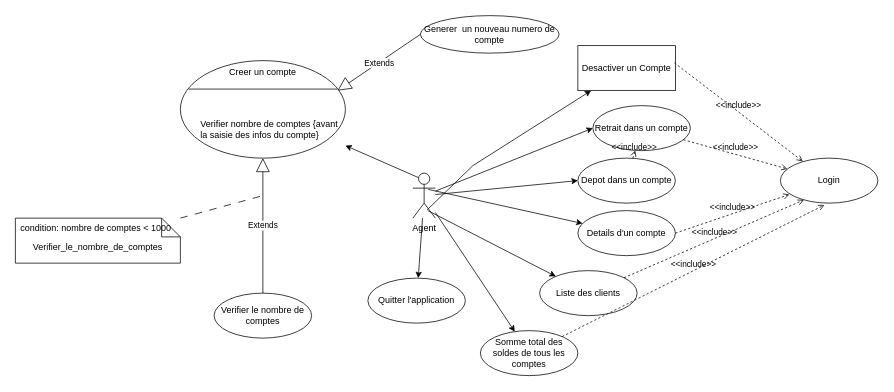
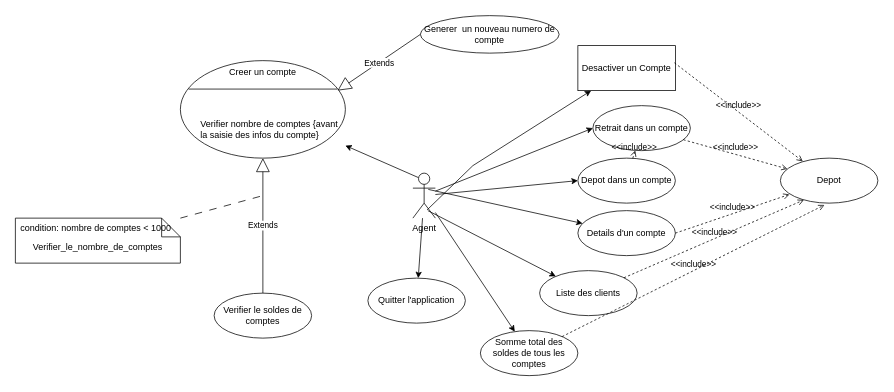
  <mxCell id="0" />
  <mxCell id="1" parent="0" />
  <mxCell id="2" style="rounded=0;orthogonalLoop=1;jettySize=auto;html=1;exitX=0.25;exitY=0.1;exitDx=0;exitDy=0;exitPerimeter=0;" edge="1" parent="1" source="7" target="25"><mxGeometry relative="1" as="geometry"><mxPoint x="430" y="280" as="sourcePoint" /><mxPoint x="520" y="180" as="targetPoint" /></mxGeometry></mxCell>
  <mxCell id="3" style="rounded=0;orthogonalLoop=1;jettySize=auto;html=1;entryX=0;entryY=0.5;entryDx=0;entryDy=0;" edge="1" parent="1" source="7" target="13"><mxGeometry relative="1" as="geometry" /></mxCell>
  <mxCell id="4" style="rounded=0;orthogonalLoop=1;jettySize=auto;html=1;entryX=0;entryY=0.5;entryDx=0;entryDy=0;" edge="1" parent="1" source="7" target="14"><mxGeometry relative="1" as="geometry" /></mxCell>
  <mxCell id="5" style="rounded=0;orthogonalLoop=1;jettySize=auto;html=1;" edge="1" parent="1" source="7" target="16"><mxGeometry relative="1" as="geometry" /></mxCell>
  <mxCell id="6" style="rounded=0;orthogonalLoop=1;jettySize=auto;html=1;" edge="1" parent="1" source="7" target="17"><mxGeometry relative="1" as="geometry" /></mxCell>
  <mxCell id="7" value="Agent" style="shape=umlActor;verticalLabelPosition=bottom;verticalAlign=top;html=1;" vertex="1" parent="1"><mxGeometry x="550" y="230" width="30" height="60" as="geometry" /></mxCell>
  <mxCell id="8" style="rounded=0;orthogonalLoop=1;jettySize=auto;html=1;exitX=0.686;exitY=0.362;exitDx=0;exitDy=0;exitPerimeter=0;" edge="1" parent="1" source="7" target="12"><mxGeometry relative="1" as="geometry" /></mxCell>
  <mxCell id="9" style="rounded=0;orthogonalLoop=1;jettySize=auto;html=1;" edge="1" parent="1" target="15"><mxGeometry relative="1" as="geometry"><mxPoint x="570" y="280" as="sourcePoint" /></mxGeometry></mxCell>
  <mxCell id="10" style="rounded=0;orthogonalLoop=1;jettySize=auto;html=1;exitX=0.633;exitY=0.817;exitDx=0;exitDy=0;exitPerimeter=0;" edge="1" parent="1" source="7" target="11"><mxGeometry relative="1" as="geometry"><mxPoint x="430" y="292.206" as="sourcePoint" /><Array as="points"><mxPoint x="630" y="220" /></Array></mxGeometry></mxCell>
  <mxCell id="11" value="Desactiver un Compte" style="html=1;whiteSpace=wrap;rounded=0;" vertex="1" parent="1"><mxGeometry x="770" y="60" width="130" height="60" as="geometry" /></mxCell>
  <mxCell id="12" value="Details d'un compte" style="ellipse;html=1;whiteSpace=wrap;" vertex="1" parent="1"><mxGeometry x="770" y="280" width="130" height="60" as="geometry" /></mxCell>
  <mxCell id="13" value="Depot dans un compte" style="ellipse;html=1;whiteSpace=wrap;" vertex="1" parent="1"><mxGeometry x="770" y="210" width="130" height="60" as="geometry" /></mxCell>
  <mxCell id="14" value="Retrait dans un compte" style="ellipse;html=1;whiteSpace=wrap;" vertex="1" parent="1"><mxGeometry x="790" y="140" width="130" height="60" as="geometry" /></mxCell>
  <mxCell id="15" value="Liste des clients" style="ellipse;html=1;whiteSpace=wrap;" vertex="1" parent="1"><mxGeometry x="719" y="360" width="130" height="60" as="geometry" /></mxCell>
  <mxCell id="16" value="Somme total des soldes de tous les comptes" style="ellipse;html=1;whiteSpace=wrap;" vertex="1" parent="1"><mxGeometry x="640" y="440" width="130" height="60" as="geometry" /></mxCell>
  <mxCell id="17" value="Quitter l'application" style="ellipse;html=1;whiteSpace=wrap;" vertex="1" parent="1"><mxGeometry x="490" y="370" width="130" height="60" as="geometry" /></mxCell>
- <mxCell id="18" value="Login" style="ellipse;html=1;whiteSpace=wrap;" vertex="1" parent="1"><mxGeometry x="1040" y="210" width="130" height="60" as="geometry" /></mxCell>
+ <mxCell id="18" value="Depot" style="ellipse;html=1;whiteSpace=wrap;" vertex="1" parent="1"><mxGeometry x="1040" y="210" width="130" height="60" as="geometry" /></mxCell>
  <mxCell id="19" value="&amp;lt;&amp;lt;include&amp;gt;&amp;gt;" style="html=1;verticalAlign=bottom;labelBackgroundColor=none;endArrow=open;endFill=0;dashed=1;rounded=0;exitX=0.99;exitY=0.381;exitDx=0;exitDy=0;exitPerimeter=0;entryX=0.23;entryY=0.072;entryDx=0;entryDy=0;entryPerimeter=0;" edge="1" parent="1" source="11" target="18"><mxGeometry width="160" relative="1" as="geometry"><mxPoint x="830" y="120" as="sourcePoint" /><mxPoint x="990" y="120" as="targetPoint" /></mxGeometry></mxCell>
  <mxCell id="20" value="&amp;lt;&amp;lt;include&amp;gt;&amp;gt;" style="html=1;verticalAlign=bottom;labelBackgroundColor=none;endArrow=open;endFill=0;dashed=1;rounded=0;" edge="1" parent="1" source="14" target="18"><mxGeometry width="160" relative="1" as="geometry"><mxPoint x="830" y="120" as="sourcePoint" /><mxPoint x="990" y="120" as="targetPoint" /></mxGeometry></mxCell>
  <mxCell id="21" value="&amp;lt;&amp;lt;include&amp;gt;&amp;gt;" style="html=1;verticalAlign=bottom;labelBackgroundColor=none;endArrow=open;endFill=0;dashed=1;rounded=0;" edge="1" parent="1" source="13" target="14"><mxGeometry width="160" relative="1" as="geometry"><mxPoint x="830" y="120" as="sourcePoint" /><mxPoint x="990" y="120" as="targetPoint" /></mxGeometry></mxCell>
  <mxCell id="22" value="&amp;lt;&amp;lt;include&amp;gt;&amp;gt;" style="html=1;verticalAlign=bottom;labelBackgroundColor=none;endArrow=open;endFill=0;dashed=1;rounded=0;exitX=1;exitY=0.5;exitDx=0;exitDy=0;entryX=0.093;entryY=0.807;entryDx=0;entryDy=0;entryPerimeter=0;" edge="1" parent="1" source="12" target="18"><mxGeometry width="160" relative="1" as="geometry"><mxPoint x="830" y="310" as="sourcePoint" /><mxPoint x="990" y="310" as="targetPoint" /></mxGeometry></mxCell>
  <mxCell id="23" value="&amp;lt;&amp;lt;include&amp;gt;&amp;gt;" style="html=1;verticalAlign=bottom;labelBackgroundColor=none;endArrow=open;endFill=0;dashed=1;rounded=0;entryX=0.241;entryY=0.93;entryDx=0;entryDy=0;entryPerimeter=0;" edge="1" parent="1" source="15" target="18"><mxGeometry width="160" relative="1" as="geometry"><mxPoint x="830" y="240" as="sourcePoint" /><mxPoint x="1090" y="270" as="targetPoint" /></mxGeometry></mxCell>
  <mxCell id="24" value="&amp;lt;&amp;lt;include&amp;gt;&amp;gt;" style="html=1;verticalAlign=bottom;labelBackgroundColor=none;endArrow=open;endFill=0;dashed=1;rounded=0;entryX=0.452;entryY=1.041;entryDx=0;entryDy=0;entryPerimeter=0;" edge="1" parent="1" source="16" target="18"><mxGeometry width="160" relative="1" as="geometry"><mxPoint x="830" y="450" as="sourcePoint" /><mxPoint x="990" y="450" as="targetPoint" /></mxGeometry></mxCell>
  <mxCell id="25" value="" style="shape=ellipse;container=1;horizontal=1;horizontalStack=0;resizeParent=1;resizeParentMax=0;resizeLast=0;html=1;dashed=0;collapsible=0;" vertex="1" parent="1"><mxGeometry x="240" y="80" width="220" height="130" as="geometry" /></mxCell>
  <mxCell id="26" value="Creer un compte" style="html=1;strokeColor=none;fillColor=none;align=center;verticalAlign=middle;rotatable=0;whiteSpace=wrap;" vertex="1" parent="25"><mxGeometry width="220.0" height="32.5" as="geometry" /></mxCell>
  <mxCell id="27" value="" style="line;strokeWidth=1;fillColor=none;rotatable=0;labelPosition=right;points=[];portConstraint=eastwest;dashed=0;resizeWidth=1;" vertex="1" parent="25"><mxGeometry x="11" y="32.5" width="198.0" height="10.833" as="geometry" /></mxCell>
  <mxCell id="28" value="Verifier nombre de comptes {avant la saisie des infos du compte}" style="text;html=1;align=left;verticalAlign=middle;rotatable=0;spacingLeft=25;fillColor=none;strokeColor=none;whiteSpace=wrap;" vertex="1" parent="25"><mxGeometry y="75.833" width="220.0" height="32.5" as="geometry" /></mxCell>
- <mxCell id="29" value="Verifier le nombre de comptes" style="ellipse;html=1;whiteSpace=wrap;" vertex="1" parent="1"><mxGeometry x="285" y="390" width="130" height="60" as="geometry" /></mxCell>
+ <mxCell id="29" value="Verifier le soldes de comptes" style="ellipse;html=1;whiteSpace=wrap;" vertex="1" parent="1"><mxGeometry x="285" y="390" width="130" height="60" as="geometry" /></mxCell>
  <mxCell id="30" value="Extends" style="endArrow=block;endSize=16;endFill=0;html=1;rounded=0;" edge="1" parent="1" source="29" target="25"><mxGeometry width="160" relative="1" as="geometry"><mxPoint x="620" y="270" as="sourcePoint" /><mxPoint x="780" y="270" as="targetPoint" /></mxGeometry></mxCell>
  <mxCell id="31" value="Verifier_le_nombre_de_comptes" style="shape=note2;boundedLbl=1;whiteSpace=wrap;html=1;size=25;verticalAlign=top;align=center;" vertex="1" parent="1"><mxGeometry x="20" y="290" width="220" height="60" as="geometry" /></mxCell>
  <mxCell id="32" value="condition: nombre de comptes &lt; 1000" style="resizeWidth=1;part=1;strokeColor=none;fillColor=none;align=left;spacingLeft=5;" vertex="1" parent="31"><mxGeometry width="220" height="25" relative="1" as="geometry" /></mxCell>
  <mxCell id="33" value="" style="endArrow=none;startArrow=none;endFill=0;startFill=0;endSize=8;html=1;verticalAlign=bottom;dashed=1;labelBackgroundColor=none;dashPattern=10 10;rounded=0;" edge="1" parent="1" source="31"><mxGeometry width="160" relative="1" as="geometry"><mxPoint x="410" y="270" as="sourcePoint" /><mxPoint x="350" y="260" as="targetPoint" /></mxGeometry></mxCell>
  <mxCell id="34" value="Generer&amp;nbsp; un nouveau numero de compte" style="ellipse;html=1;whiteSpace=wrap;" vertex="1" parent="1"><mxGeometry x="560" y="20" width="185" height="50" as="geometry" /></mxCell>
  <mxCell id="35" value="Extends" style="endArrow=block;endSize=16;endFill=0;html=1;rounded=0;entryX=1.003;entryY=0.687;entryDx=0;entryDy=0;entryPerimeter=0;exitX=0;exitY=0.5;exitDx=0;exitDy=0;" edge="1" parent="1" source="34" target="27"><mxGeometry width="160" relative="1" as="geometry"><mxPoint x="410" y="260" as="sourcePoint" /><mxPoint x="570" y="260" as="targetPoint" /></mxGeometry></mxCell>
